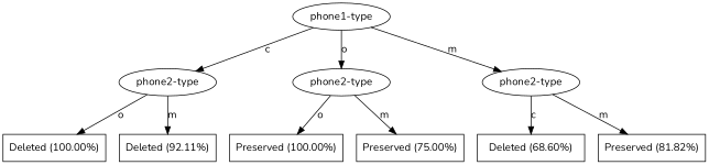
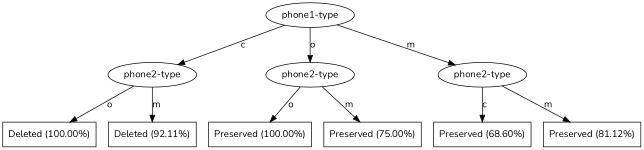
  digraph {
    fontname=Nunito
    node [fontname=Nunito shape=box]
    edge [fontname=Nunito]
    n1 [label="phone1-type" shape=ellipse]
    n2 [label="phone2-type" shape=ellipse]
    n3 [label="phone2-type" shape=ellipse]
    n4 [label="phone2-type" shape=ellipse]
    n5 [label="Deleted (100.00%)"]
    n6 [label="Deleted (92.11%)"]
    n7 [label="Preserved (100.00%)"]
    n8 [label="Preserved (75.00%)"]
-   n9 [label="Deleted (68.60%)"]
-   n10 [label="Preserved (81.82%)"]
+   n9 [label="Preserved (68.60%)"]
+   n10 [label="Preserved (81.12%)"]
    n1 -> n2 [label=c]
    n1 -> n3 [label=o]
    n1 -> n4 [label=m]
    n2 -> n5 [label=o]
    n2 -> n6 [label=m]
    n3 -> n7 [label=o]
    n3 -> n8 [label=m]
    n4 -> n9 [label=c]
    n4 -> n10 [label=m]
  }
